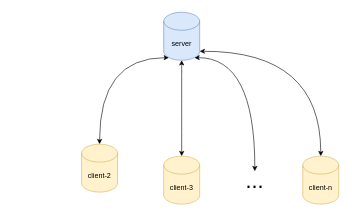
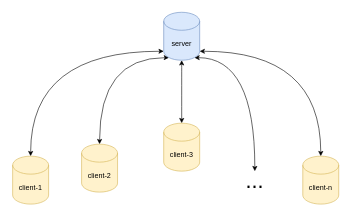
  <mxCell id="0" />
  <mxCell id="1" parent="0" />
+ <mxCell id="2" style="edgeStyle=orthogonalEdgeStyle;rounded=0;orthogonalLoop=1;jettySize=auto;html=1;exitX=0;exitY=1;exitDx=0;exitDy=-15;exitPerimeter=0;fontSize=36;curved=1;startArrow=classic;startFill=1;" edge="1" parent="1" source="7" target="8"><mxGeometry relative="1" as="geometry" /></mxCell>
  <mxCell id="3" style="edgeStyle=orthogonalEdgeStyle;curved=1;rounded=0;orthogonalLoop=1;jettySize=auto;html=1;exitX=0.145;exitY=1;exitDx=0;exitDy=-4.35;exitPerimeter=0;fontSize=36;startArrow=classic;startFill=1;" edge="1" parent="1" source="7" target="9"><mxGeometry relative="1" as="geometry" /></mxCell>
  <mxCell id="4" style="edgeStyle=orthogonalEdgeStyle;curved=1;rounded=0;orthogonalLoop=1;jettySize=auto;html=1;exitX=0.5;exitY=1;exitDx=0;exitDy=0;exitPerimeter=0;fontSize=36;startArrow=classic;startFill=1;" edge="1" parent="1" source="7" target="10"><mxGeometry relative="1" as="geometry" /></mxCell>
  <mxCell id="5" style="edgeStyle=orthogonalEdgeStyle;curved=1;rounded=0;orthogonalLoop=1;jettySize=auto;html=1;exitX=0.855;exitY=1;exitDx=0;exitDy=-4.35;exitPerimeter=0;entryX=0.5;entryY=0;entryDx=0;entryDy=0;fontSize=36;startArrow=classic;startFill=1;" edge="1" parent="1" source="7" target="12"><mxGeometry relative="1" as="geometry" /></mxCell>
  <mxCell id="6" style="edgeStyle=orthogonalEdgeStyle;curved=1;rounded=0;orthogonalLoop=1;jettySize=auto;html=1;exitX=1;exitY=1;exitDx=0;exitDy=-15;exitPerimeter=0;fontSize=36;startArrow=classic;startFill=1;" edge="1" parent="1" source="7" target="11"><mxGeometry relative="1" as="geometry" /></mxCell>
  <mxCell id="7" value="server" style="shape=cylinder3;whiteSpace=wrap;html=1;boundedLbl=1;backgroundOutline=1;size=15;fillColor=#dae8fc;strokeColor=#6c8ebf;" vertex="1" parent="1"><mxGeometry x="272" y="20" width="60" height="80" as="geometry" /></mxCell>
+ <mxCell id="8" value="client-1" style="shape=cylinder3;whiteSpace=wrap;html=1;boundedLbl=1;backgroundOutline=1;size=15;fillColor=#fff2cc;strokeColor=#d6b656;" vertex="1" parent="1"><mxGeometry x="20" y="260" width="60" height="80" as="geometry" /></mxCell>
  <mxCell id="9" value="client-2" style="shape=cylinder3;whiteSpace=wrap;html=1;boundedLbl=1;backgroundOutline=1;size=15;fillColor=#fff2cc;strokeColor=#d6b656;" vertex="1" parent="1"><mxGeometry x="135" y="240" width="60" height="80" as="geometry" /></mxCell>
- <mxCell id="10" value="client-3" style="shape=cylinder3;whiteSpace=wrap;html=1;boundedLbl=1;backgroundOutline=1;size=15;fillColor=#fff2cc;strokeColor=#d6b656;" vertex="1" parent="1"><mxGeometry x="272" y="260" width="60" height="80" as="geometry" /></mxCell>
+ <mxCell id="10" value="client-3" style="shape=cylinder3;whiteSpace=wrap;html=1;boundedLbl=1;backgroundOutline=1;size=15;fillColor=#fff2cc;strokeColor=#d6b656;" vertex="1" parent="1"><mxGeometry x="272" y="205" width="60" height="80" as="geometry" /></mxCell>
  <mxCell id="11" value="client-n" style="shape=cylinder3;whiteSpace=wrap;html=1;boundedLbl=1;backgroundOutline=1;size=15;fillColor=#fff2cc;strokeColor=#d6b656;" vertex="1" parent="1"><mxGeometry x="504" y="260" width="60" height="80" as="geometry" /></mxCell>
  <mxCell id="12" value="&lt;font style=&quot;font-size: 36px&quot;&gt;...&lt;/font&gt;" style="text;html=1;strokeColor=none;fillColor=none;align=center;verticalAlign=middle;whiteSpace=wrap;rounded=0;" vertex="1" parent="1"><mxGeometry x="394" y="285" width="60" height="30" as="geometry" /></mxCell>
